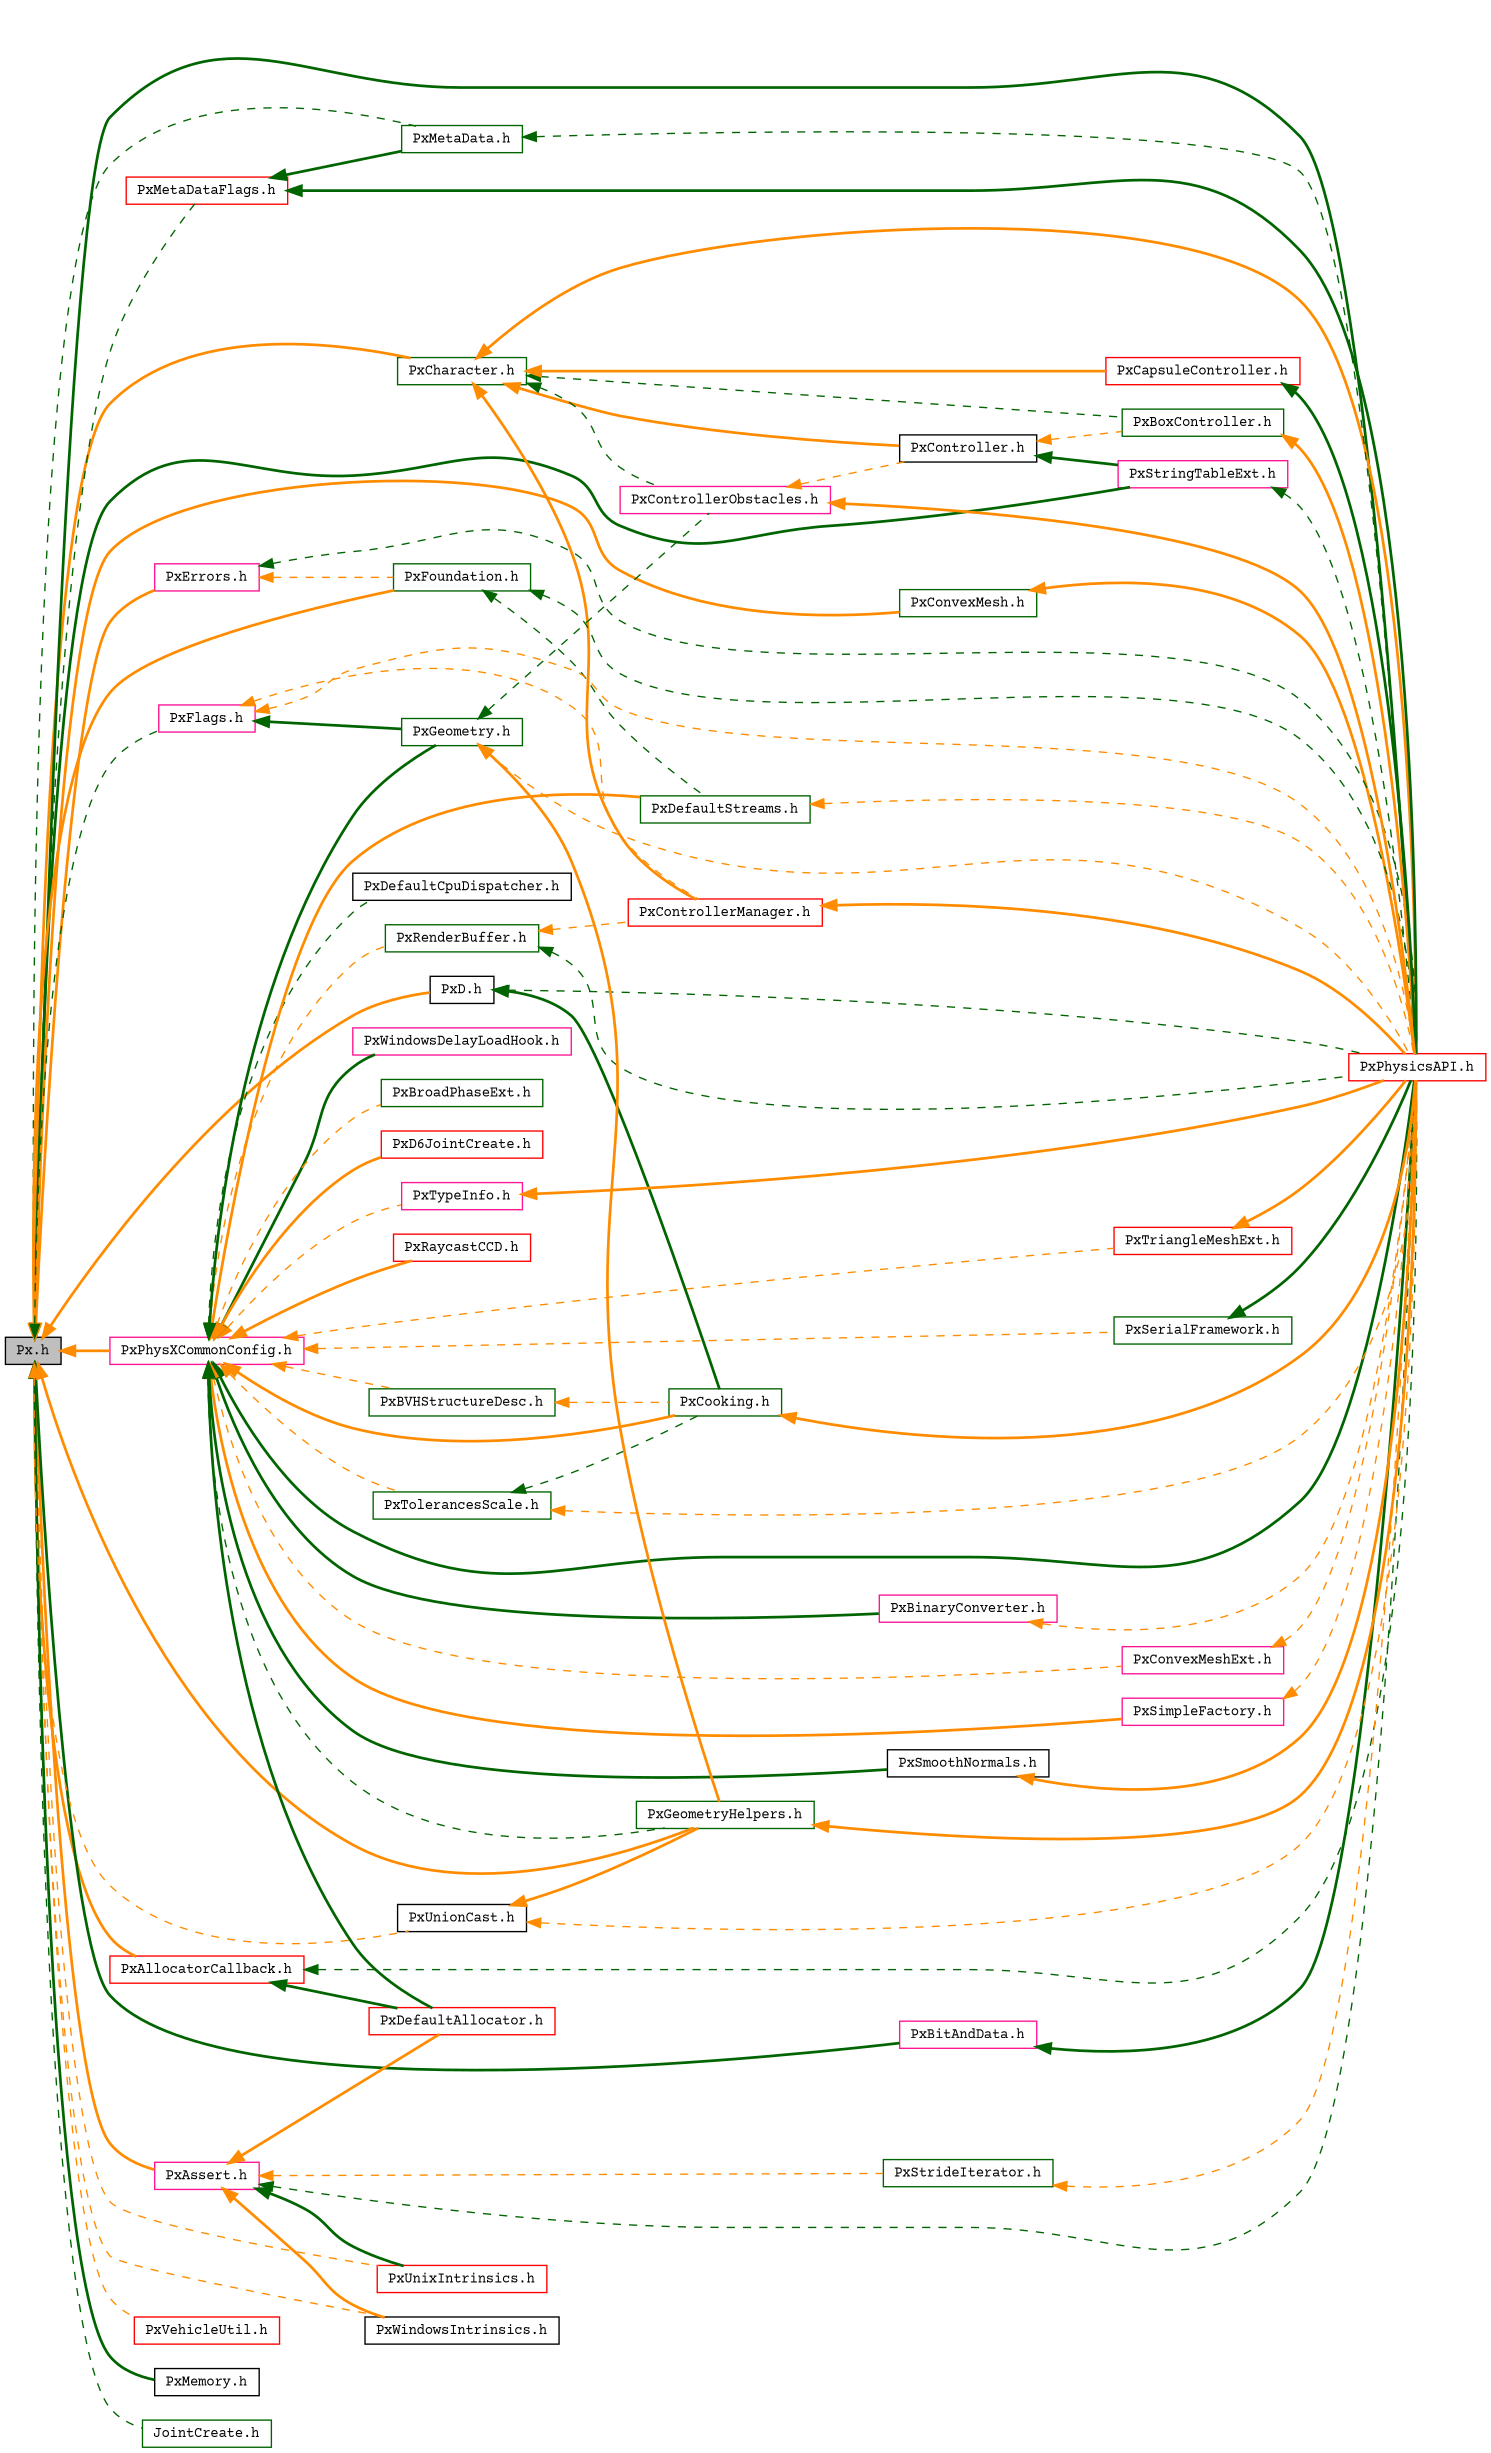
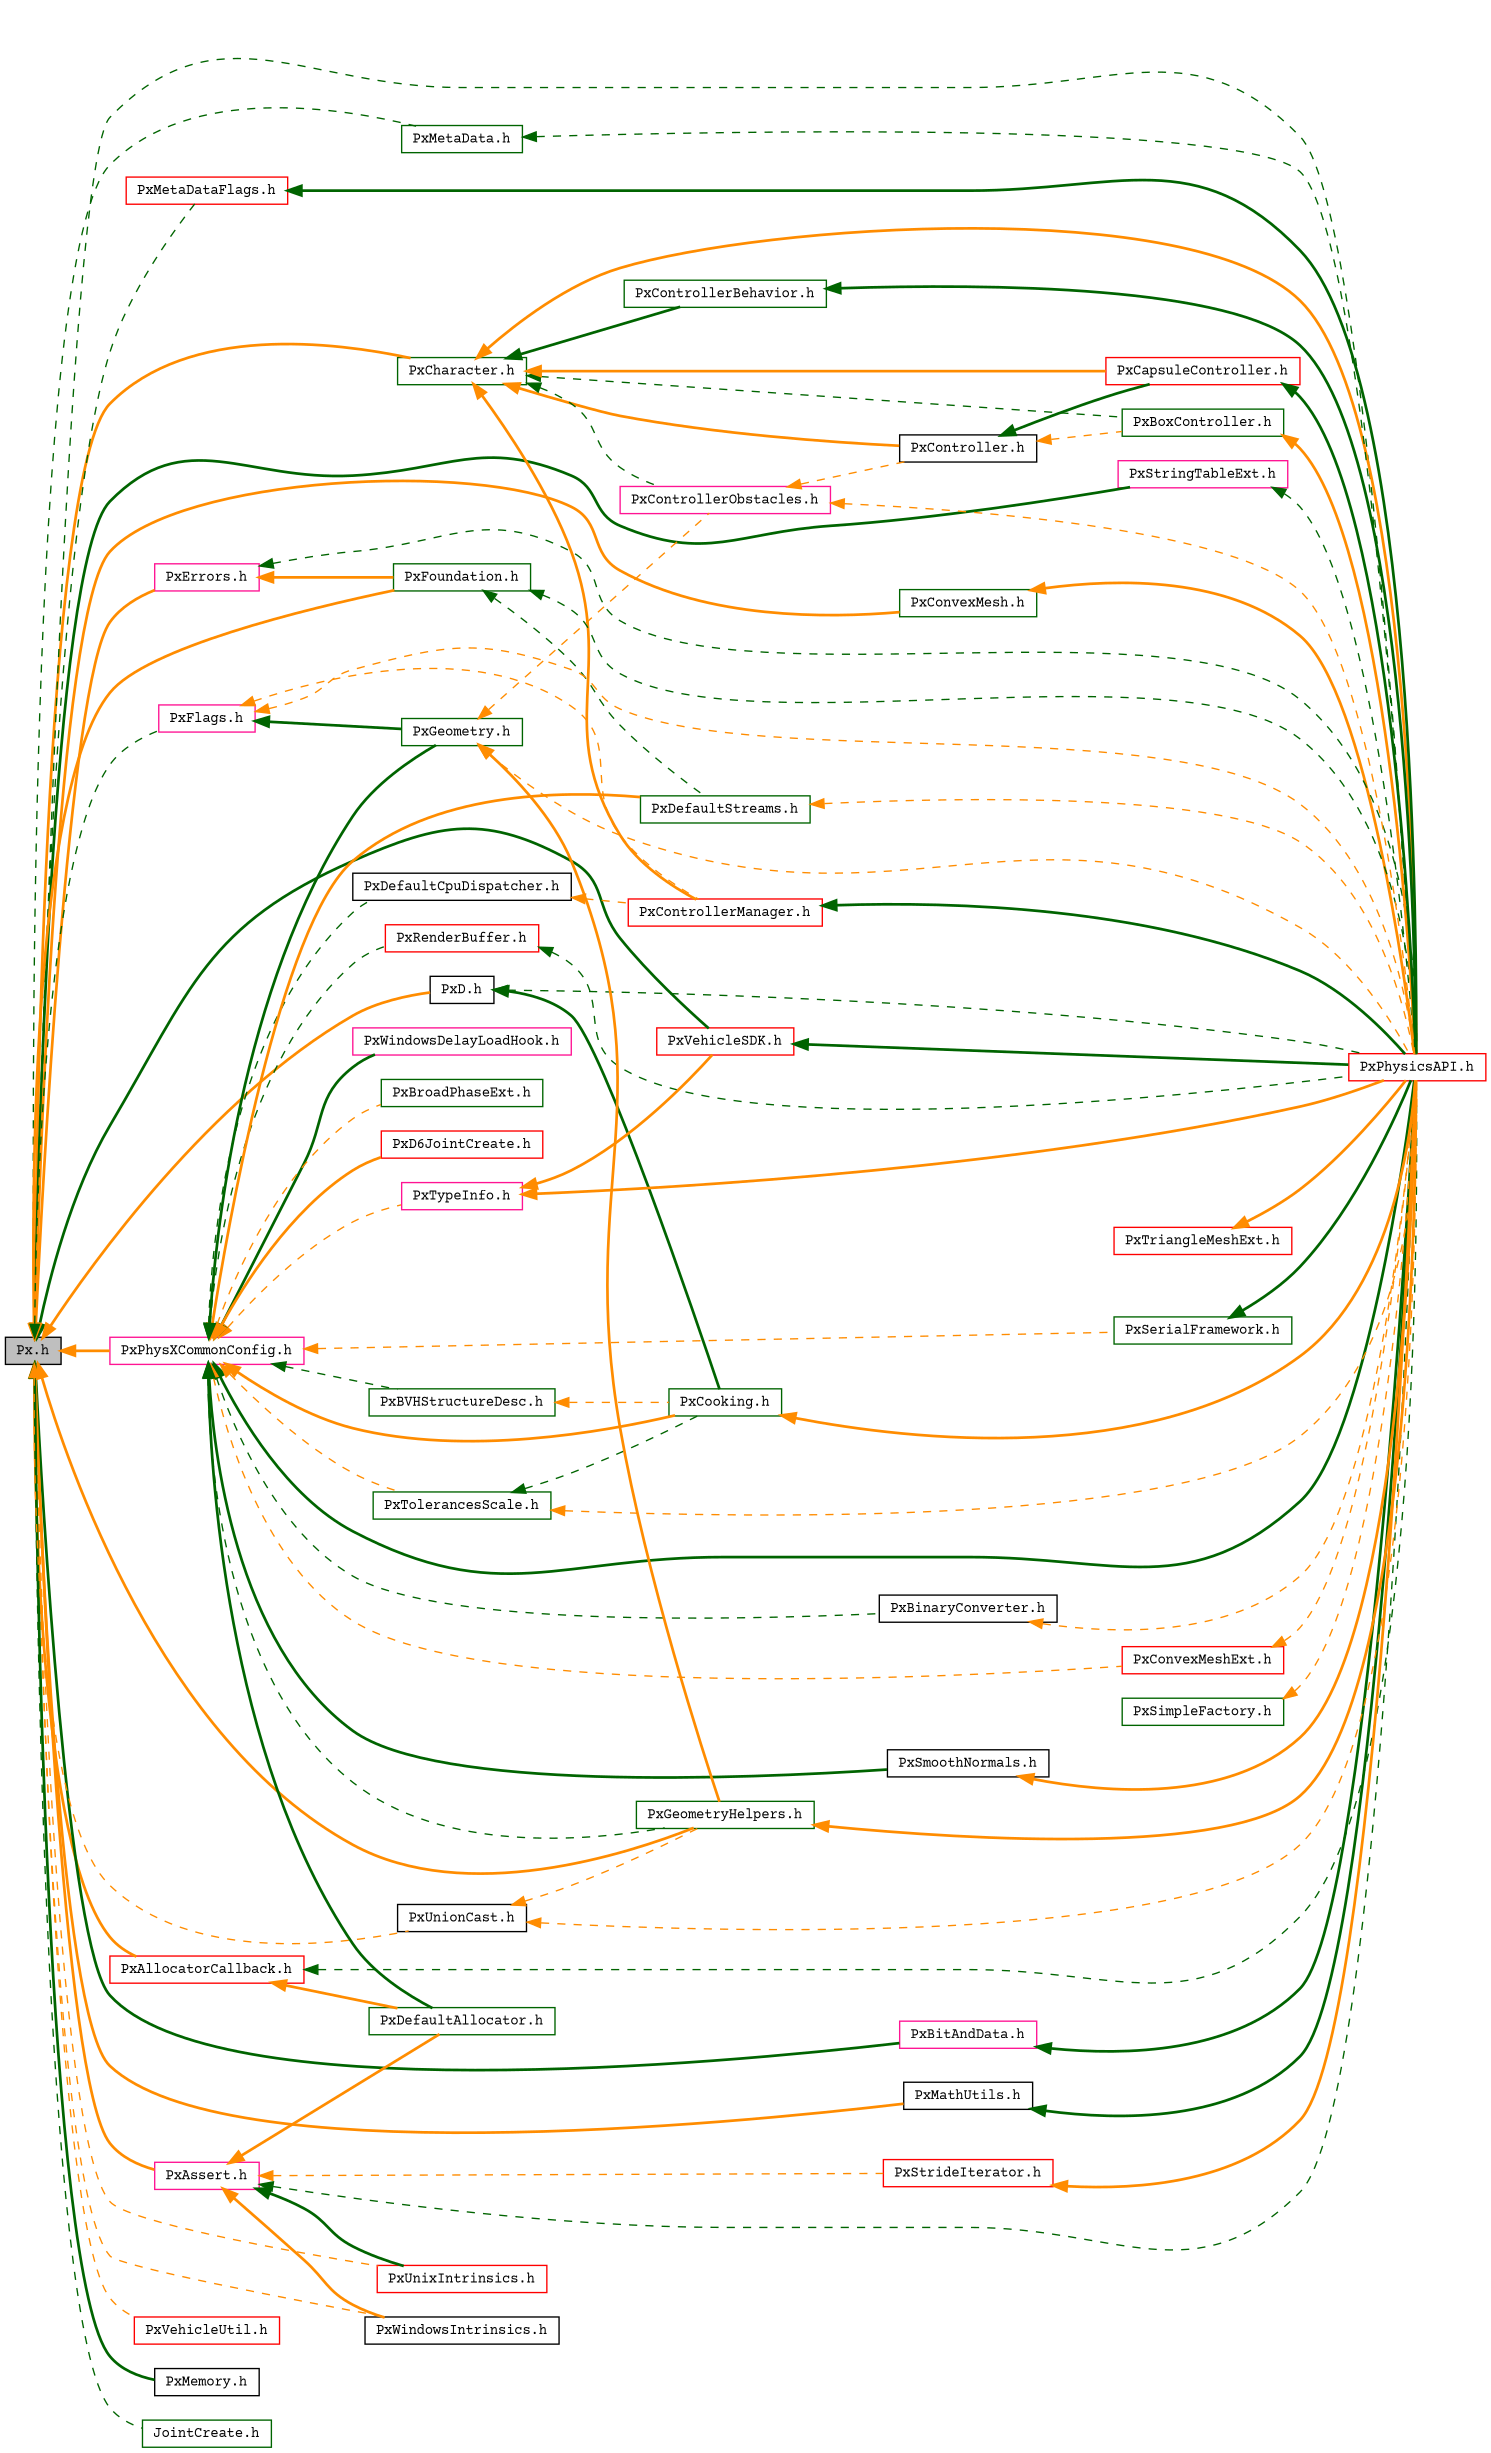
  digraph {
    fontname="Courier Prime"
    rankdir=LR
    node [color=darkgreen fillcolor=white fontname="Courier Prime" fontsize=10 shape=record style=filled]
    edge [color=darkorange dir=back fontname="Courier Prime" fontsize=10 labelfontname=Helvetica labelfontsize=10 style=bold]
    n1 [color=black fillcolor=grey75 fontcolor=black height=0.2 label="Px.h" width=0.4]
    n2 [height=0.2 label="PxCharacter.h" width=0.4]
    n3 [color=red height=0.2 label="PxPhysicsAPI.h" width=0.4]
    n4 [height=0.2 label="PxMetaData.h" width=0.4]
    n5 [color=red height=0.2 label="PxMetaDataFlags.h" width=0.4]
    n6 [color=deeppink height=0.2 label="PxPhysXCommonConfig.h" width=0.4]
+   n7 [color=red height=0.2 label="PxVehicleSDK.h" width=0.4]
    n8 [color=black height=0.2 label="PxD.h" width=0.4]
    n9 [color=deeppink height=0.2 label="PxStringTableExt.h" width=0.4]
    n10 [height=0.2 label="PxConvexMesh.h" width=0.4]
    n11 [height=0.2 label="PxFoundation.h" width=0.4]
    n12 [color=red height=0.2 label="PxVehicleUtil.h" width=0.4]
    n13 [color=red height=0.2 label="PxAllocatorCallback.h" width=0.4]
    n14 [color=deeppink height=0.2 label="PxAssert.h" width=0.4]
    n15 [color=red height=0.2 label="PxUnixIntrinsics.h" width=0.4]
    n16 [color=black height=0.2 label="PxWindowsIntrinsics.h" width=0.4]
    n17 [color=deeppink height=0.2 label="PxBitAndData.h" width=0.4]
    n18 [color=deeppink height=0.2 label="PxErrors.h" width=0.4]
    n19 [color=deeppink height=0.2 label="PxFlags.h" width=0.4]
+   n20 [color=black height=0.2 label="PxMathUtils.h" width=0.4]
    n21 [color=black height=0.2 label="PxMemory.h" width=0.4]
    n22 [height=0.2 label="JointCreate.h" width=0.4]
    n23 [color=black height=0.2 label="PxUnionCast.h" width=0.4]
    n24 [height=0.2 label="PxGeometryHelpers.h" width=0.4]
    n25 [height=0.2 label="PxBoxController.h" width=0.4]
    n26 [color=red height=0.2 label="PxCapsuleController.h" width=0.4]
    n27 [color=black height=0.2 label="PxController.h" width=0.4]
+   n28 [height=0.2 label="PxControllerBehavior.h" width=0.4]
    n29 [color=red height=0.2 label="PxControllerManager.h" width=0.4]
    n30 [color=deeppink height=0.2 label="PxControllerObstacles.h" width=0.4]
    n31 [height=0.2 label="PxSerialFramework.h" width=0.4]
-   n32 [height=0.2 label="PxRenderBuffer.h" width=0.4]
+   n32 [color=red height=0.2 label="PxRenderBuffer.h" width=0.4]
    n33 [height=0.2 label="PxTolerancesScale.h" width=0.4]
    n34 [height=0.2 label="PxCooking.h" width=0.4]
    n35 [color=deeppink height=0.2 label="PxTypeInfo.h" width=0.4]
    n36 [color=deeppink height=0.2 label="PxWindowsDelayLoadHook.h" width=0.4]
    n37 [height=0.2 label="PxBVHStructureDesc.h" width=0.4]
-   n38 [color=deeppink height=0.2 label="PxBinaryConverter.h" width=0.4]
+   n38 [color=black height=0.2 label="PxBinaryConverter.h" width=0.4]
    n39 [height=0.2 label="PxBroadPhaseExt.h" width=0.4]
-   n40 [color=deeppink height=0.2 label="PxConvexMeshExt.h" width=0.4]
+   n40 [color=red height=0.2 label="PxConvexMeshExt.h" width=0.4]
    n41 [color=red height=0.2 label="PxD6JointCreate.h" width=0.4]
-   n42 [color=red height=0.2 label="PxDefaultAllocator.h" width=0.4]
+   n42 [height=0.2 label="PxDefaultAllocator.h" width=0.4]
    n43 [color=black height=0.2 label="PxDefaultCpuDispatcher.h" width=0.4]
    n44 [height=0.2 label="PxDefaultStreams.h" width=0.4]
-   n45 [color=red height=0.2 label="PxRaycastCCD.h" width=0.4]
-   n46 [color=deeppink height=0.2 label="PxSimpleFactory.h" width=0.4]
+   n46 [height=0.2 label="PxSimpleFactory.h" width=0.4]
    n47 [color=black height=0.2 label="PxSmoothNormals.h" width=0.4]
    n48 [color=red height=0.2 label="PxTriangleMeshExt.h" width=0.4]
    n49 [height=0.2 label="PxGeometry.h" width=0.4]
-   n50 [height=0.2 label="PxStrideIterator.h" width=0.4]
+   n50 [color=red height=0.2 label="PxStrideIterator.h" width=0.4]
    n1 -> n2
-   n1 -> n3 [color=darkgreen]
+   n1 -> n3 [color=darkgreen style=dashed]
    n1 -> n4 [color=darkgreen style=dashed]
    n1 -> n5 [color=darkgreen style=dashed]
    n1 -> n6
+   n1 -> n7 [color=darkgreen]
    n1 -> n8
    n1 -> n9 [color=darkgreen]
    n1 -> n10
    n1 -> n11
    n1 -> n12 [style=dashed]
    n1 -> n13
    n1 -> n14
    n1 -> n15 [style=dashed]
    n1 -> n16 [style=dashed]
    n1 -> n17 [color=darkgreen]
    n1 -> n18
    n1 -> n19 [color=darkgreen style=dashed]
+   n1 -> n20
    n1 -> n21 [color=darkgreen]
    n1 -> n22 [color=darkgreen style=dashed]
    n1 -> n23 [style=dashed]
    n1 -> n24
    n2 -> n3
    n2 -> n25 [color=darkgreen style=dashed]
    n2 -> n26
    n2 -> n27
+   n2 -> n28 [color=darkgreen]
    n2 -> n29
    n2 -> n30 [color=darkgreen style=dashed]
    n4 -> n3 [color=darkgreen style=dashed]
    n5 -> n3 [color=darkgreen]
-   n5 -> n4 [color=darkgreen]
    n6 -> n3 [color=darkgreen]
    n6 -> n24 [color=darkgreen style=dashed]
    n6 -> n31 [style=dashed]
-   n6 -> n32 [style=dashed]
+   n6 -> n32 [color=darkgreen style=dashed]
    n6 -> n33 [style=dashed]
    n6 -> n34
    n6 -> n35 [style=dashed]
    n6 -> n36 [color=darkgreen]
-   n6 -> n37 [style=dashed]
-   n6 -> n38 [color=darkgreen]
+   n6 -> n37 [color=darkgreen style=dashed]
+   n6 -> n38 [color=darkgreen style=dashed]
    n6 -> n39 [style=dashed]
    n6 -> n40 [style=dashed]
    n6 -> n41
    n6 -> n42 [color=darkgreen]
    n6 -> n43 [color=darkgreen style=dashed]
    n6 -> n44
-   n6 -> n45
-   n6 -> n46
    n6 -> n47 [color=darkgreen]
-   n6 -> n48 [style=dashed]
    n6 -> n49 [color=darkgreen]
+   n7 -> n3 [color=darkgreen]
    n8 -> n3 [color=darkgreen style=dashed]
    n8 -> n34 [color=darkgreen]
    n9 -> n3 [color=darkgreen style=dashed]
    n10 -> n3
    n11 -> n3 [color=darkgreen style=dashed]
    n11 -> n44 [color=darkgreen style=dashed]
    n13 -> n3 [color=darkgreen style=dashed]
-   n13 -> n42 [color=darkgreen]
+   n13 -> n42
    n14 -> n3 [color=darkgreen style=dashed]
    n14 -> n15 [color=darkgreen]
    n14 -> n16
    n14 -> n42
    n14 -> n50 [style=dashed]
    n17 -> n3 [color=darkgreen]
    n18 -> n3 [color=darkgreen style=dashed]
-   n18 -> n11 [style=dashed]
+   n18 -> n11
    n19 -> n3 [style=dashed]
    n19 -> n29 [style=dashed]
    n19 -> n49 [color=darkgreen]
+   n20 -> n3 [color=darkgreen]
    n23 -> n3 [style=dashed]
-   n23 -> n24
+   n23 -> n24 [style=dashed]
    n24 -> n3
    n25 -> n3
    n26 -> n3 [color=darkgreen]
    n27 -> n25 [style=dashed]
-   n27 -> n9 [color=darkgreen]
-   n29 -> n3
-   n30 -> n3
+   n27 -> n26 [color=darkgreen]
+   n28 -> n3 [color=darkgreen]
+   n29 -> n3 [color=darkgreen]
+   n30 -> n3 [style=dashed]
    n30 -> n27 [style=dashed]
    n31 -> n3 [color=darkgreen]
    n32 -> n3 [color=darkgreen style=dashed]
-   n32 -> n29 [style=dashed]
+   n43 -> n29 [style=dashed]
    n33 -> n3 [style=dashed]
    n33 -> n34 [color=darkgreen style=dashed]
    n34 -> n3
    n35 -> n3
+   n35 -> n7
    n37 -> n34 [style=dashed]
    n38 -> n3 [style=dashed]
    n40 -> n3 [style=dashed]
    n44 -> n3 [style=dashed]
    n46 -> n3 [style=dashed]
    n47 -> n3
    n48 -> n3
    n49 -> n3 [style=dashed]
    n49 -> n24
-   n49 -> n30 [color=darkgreen style=dashed]
-   n50 -> n3 [style=dashed]
+   n49 -> n30 [style=dashed]
+   n50 -> n3
  }
